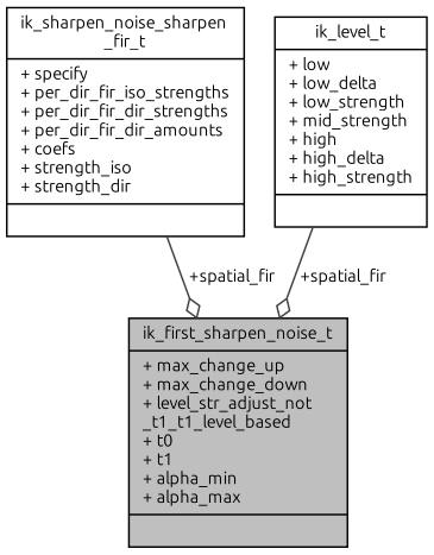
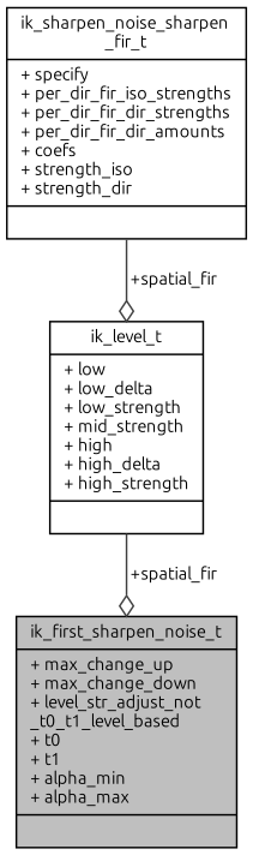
  digraph {
    fontname=Ubuntu
    node [color=black fontname=Ubuntu fontsize=10 shape=record]
    edge [arrowhead=odiamond color=grey25 fontname=Ubuntu fontsize=10 labelfontname=Helvetica labelfontsize=10 style=solid]
-   n1 [fillcolor=grey75 fontcolor=black height=0.2 label="{ik_first_sharpen_noise_t\n|+ max_change_up\l+ max_change_down\l+ level_str_adjust_not\l_t1_t1_level_based\l+ t0\l+ t1\l+ alpha_min\l+ alpha_max\l|}" style=filled width=0.4]
+   n1 [fillcolor=grey75 fontcolor=black height=0.2 label="{ik_first_sharpen_noise_t\n|+ max_change_up\l+ max_change_down\l+ level_str_adjust_not\l_t0_t1_level_based\l+ t0\l+ t1\l+ alpha_min\l+ alpha_max\l|}" style=filled width=0.4]
    n2 [height=0.2 label="{ik_sharpen_noise_sharpen\l_fir_t\n|+ specify\l+ per_dir_fir_iso_strengths\l+ per_dir_fir_dir_strengths\l+ per_dir_fir_dir_amounts\l+ coefs\l+ strength_iso\l+ strength_dir\l|}" width=0.4]
    n3 [height=0.2 label="{ik_level_t\n|+ low\l+ low_delta\l+ low_strength\l+ mid_strength\l+ high\l+ high_delta\l+ high_strength\l|}" width=0.4]
-   n2 -> n1 [label=" +spatial_fir"]
+   n2 -> n3 [label=" +spatial_fir"]
    n3 -> n1 [label=" +spatial_fir"]
  }
